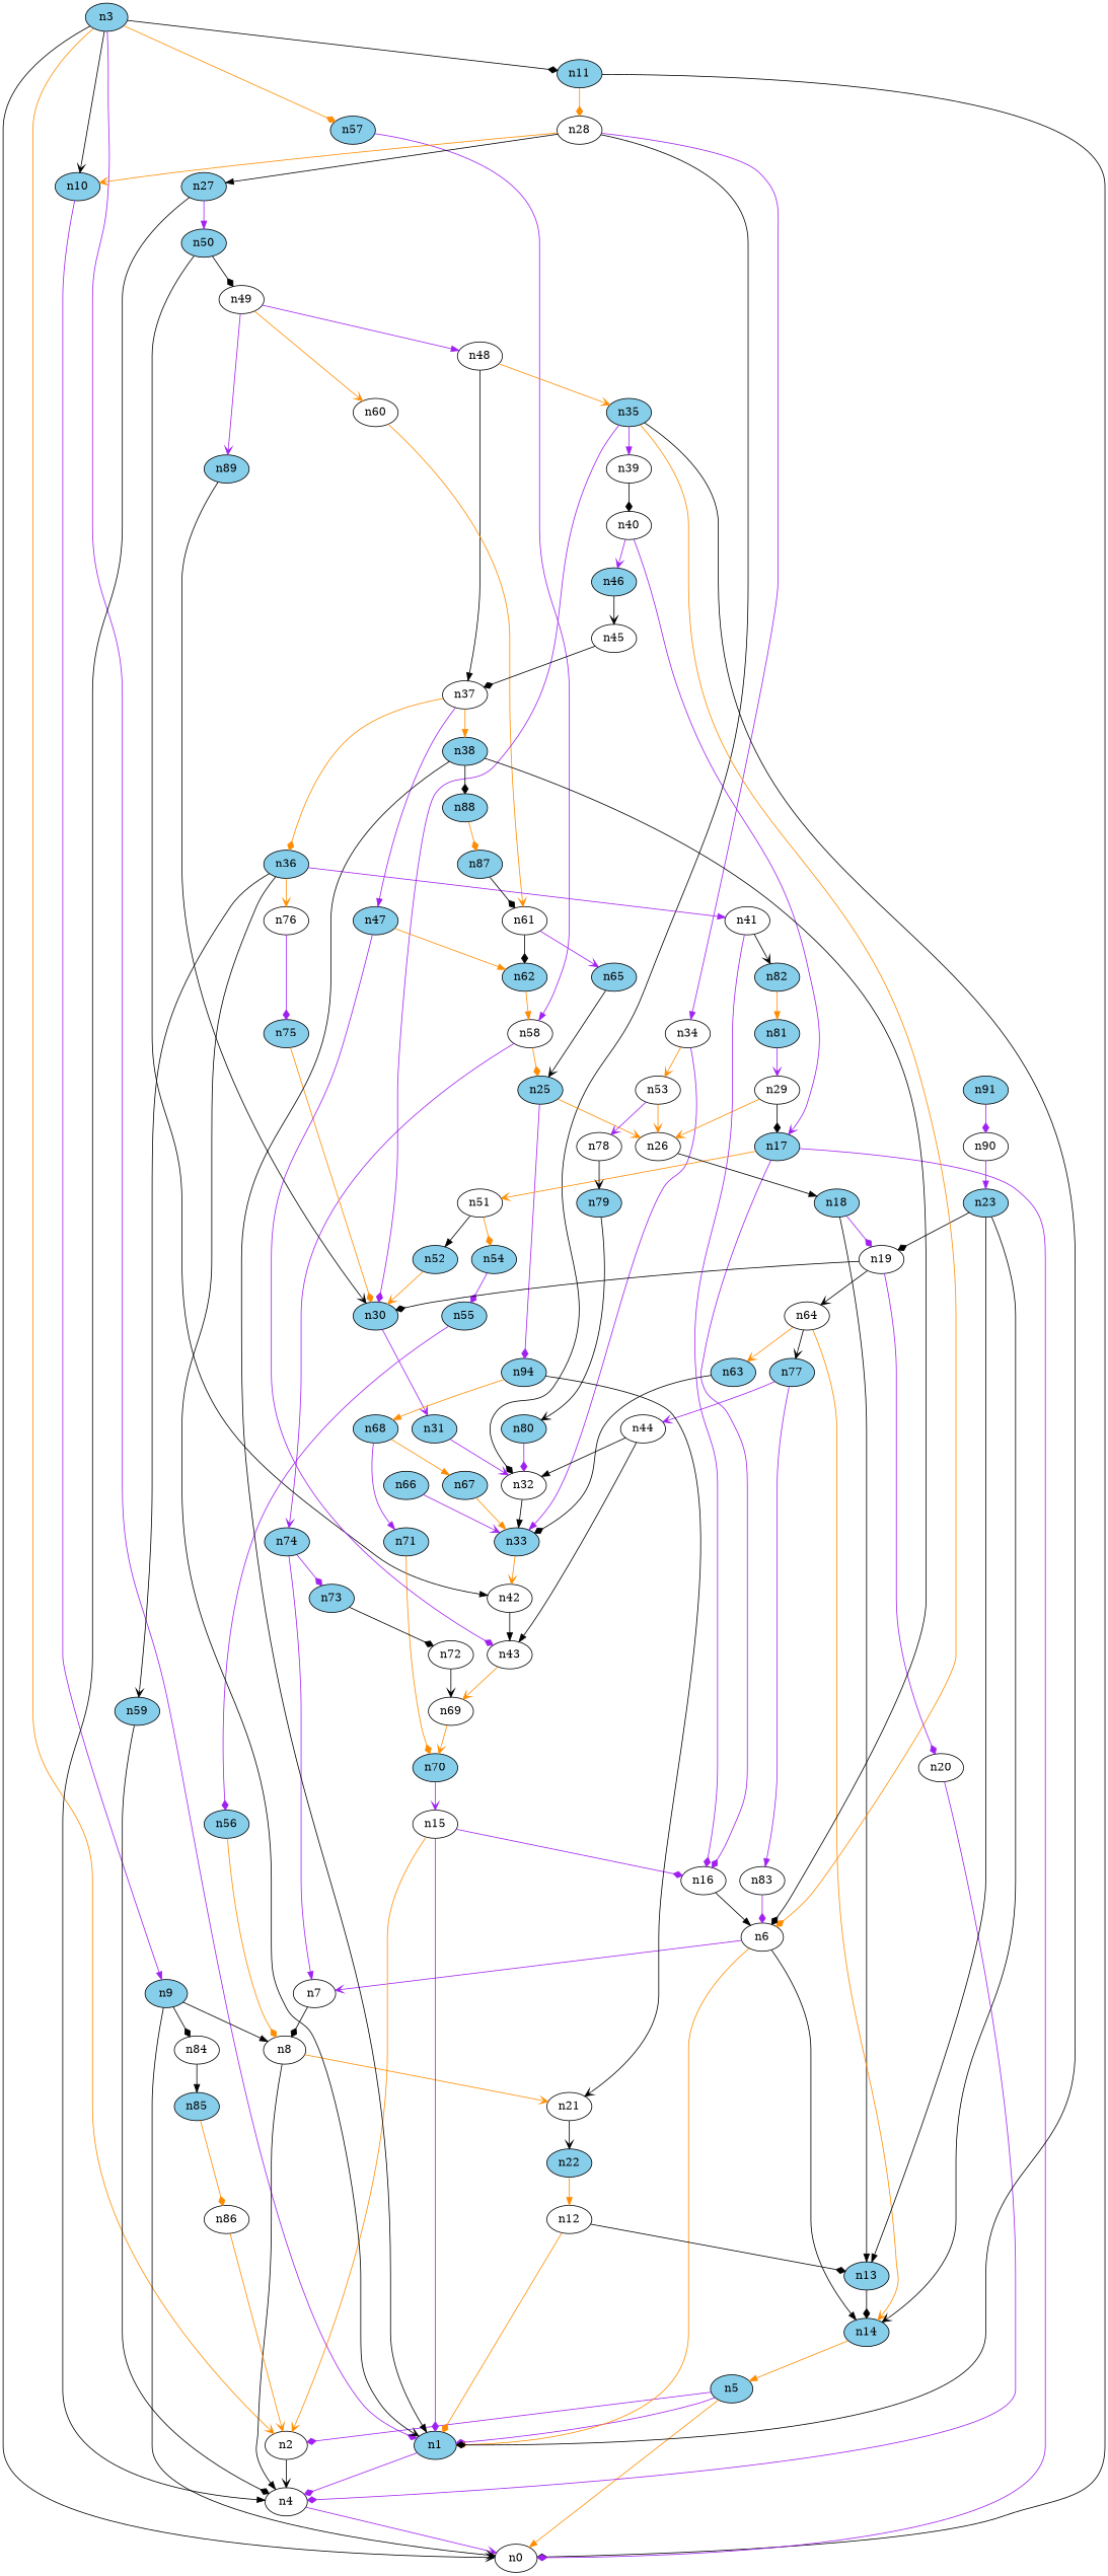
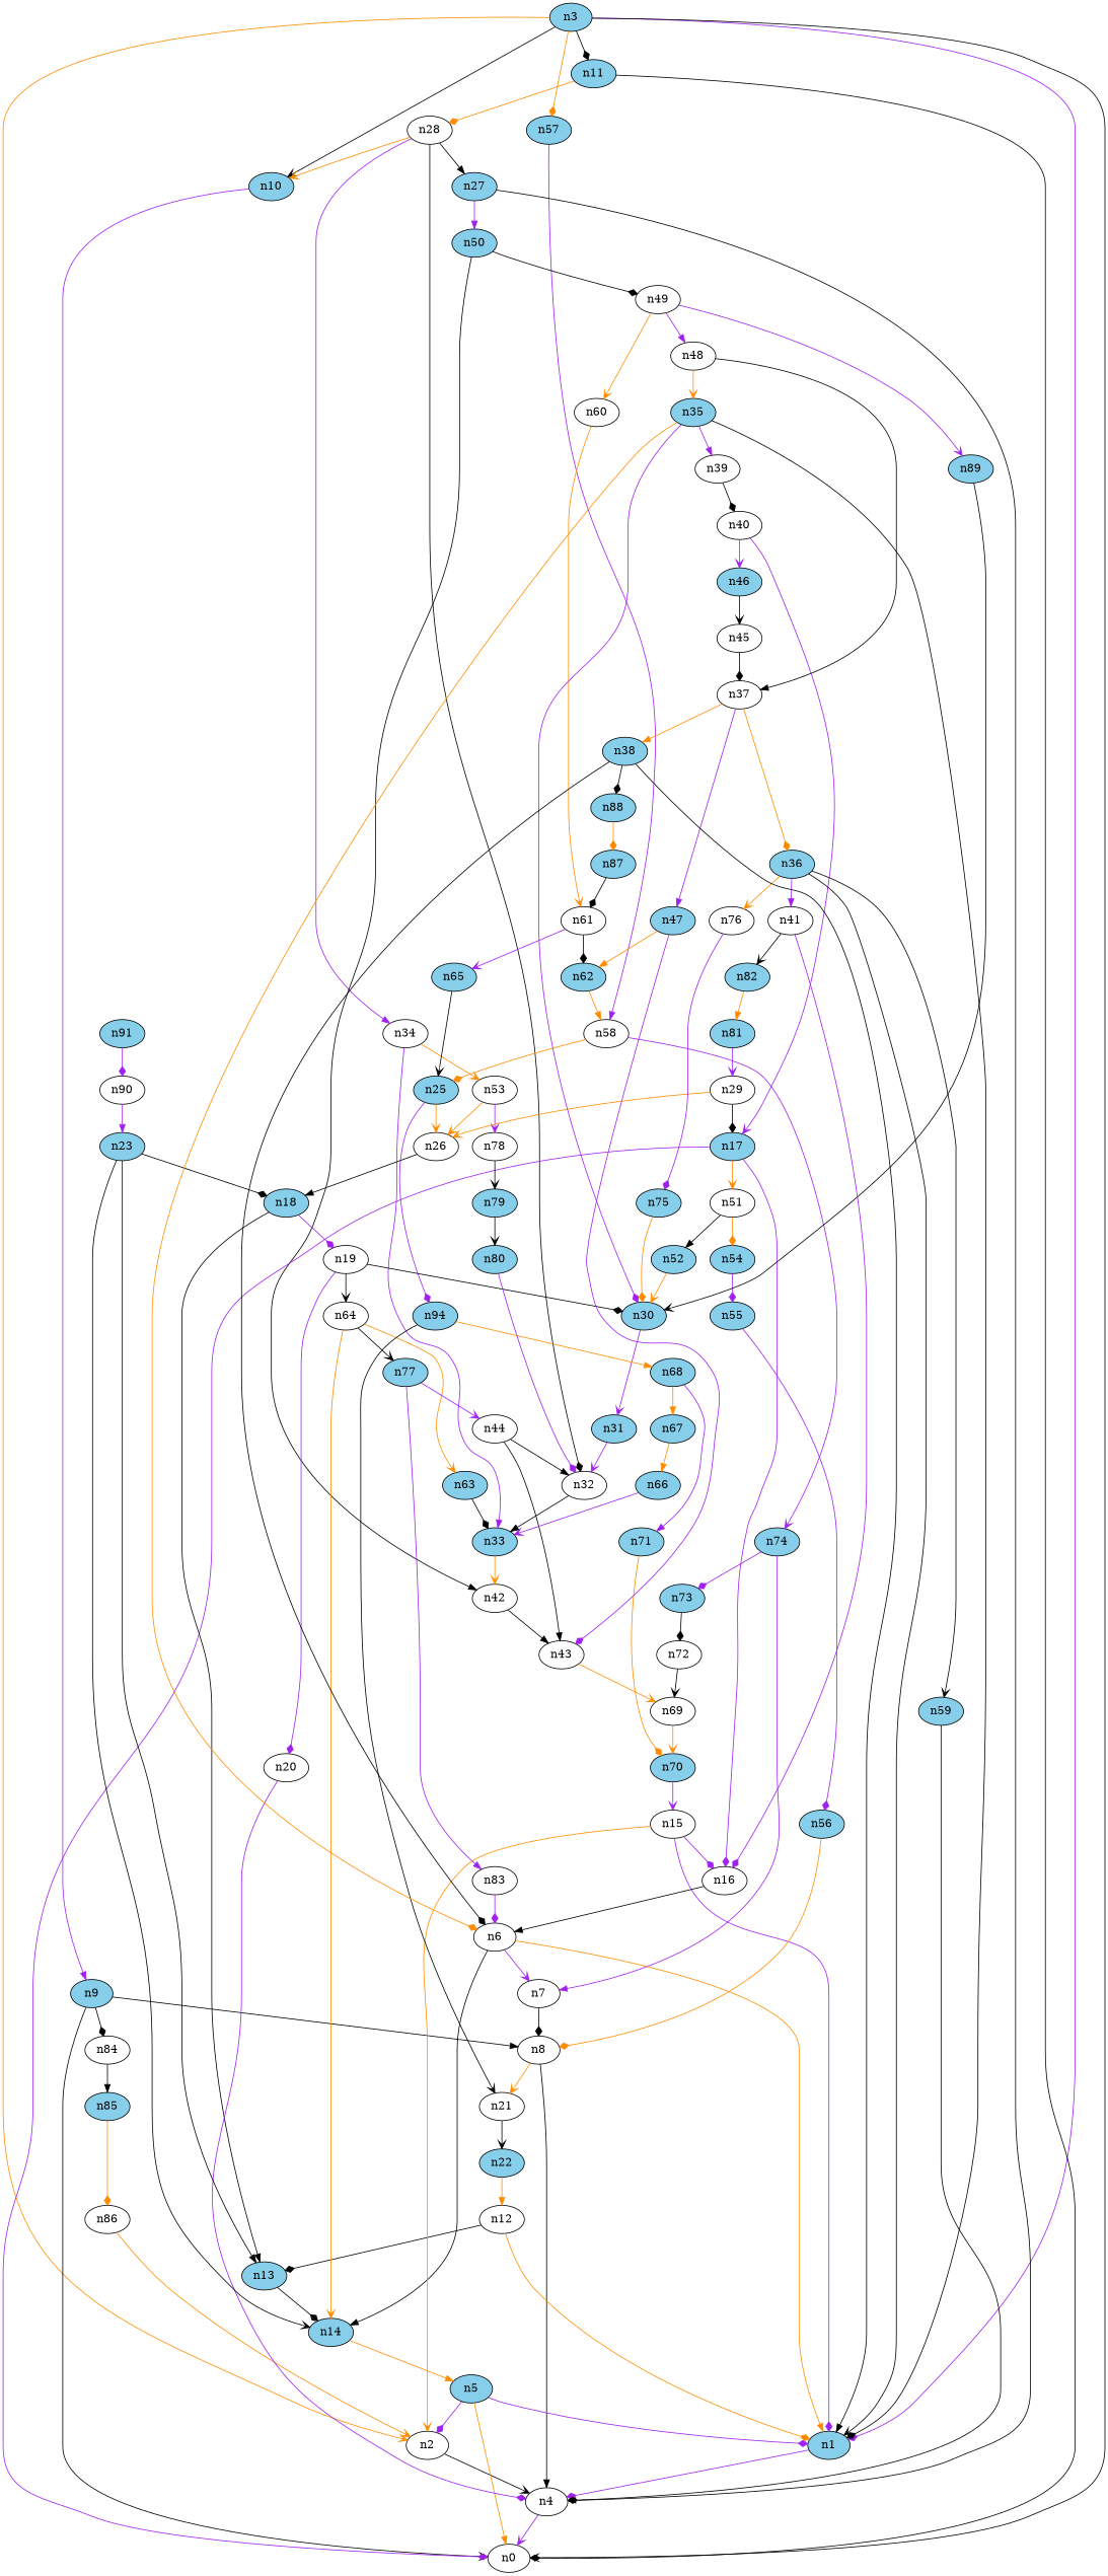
  digraph {
    node [fillcolor=skyblue style=filled]
    edge [arrowhead=diamond color=black]
    n4 [fillcolor=white]
    n1
    n0 [fillcolor=white]
    n2 [fillcolor=white]
    n3
    n10
    n11
    n57
    n9
    n28 [fillcolor=white]
    n58 [fillcolor=white]
    n8 [fillcolor=white]
    n84 [fillcolor=white]
    n27
    n32 [fillcolor=white]
    n34 [fillcolor=white]
    n25
    n74
    n5
    n6 [fillcolor=white]
    n7 [fillcolor=white]
    n14
    n21 [fillcolor=white]
    n22
    n12 [fillcolor=white]
    n85
    n86 [fillcolor=white]
    n50
    n33
    n53 [fillcolor=white]
    n90 [fillcolor=white]
    n91
    n13
    n15 [fillcolor=white]
    n16 [fillcolor=white]
    n17
    n51 [fillcolor=white]
    n52
    n54
    n30
    n55
    n18
    n19 [fillcolor=white]
    n20 [fillcolor=white]
    n64 [fillcolor=white]
    n31
    n63
    n77
    n44 [fillcolor=white]
    n83 [fillcolor=white]
    n23
    n24 [label=n94]
    n68
    n67
    n71
    n66
    n70
    n26 [fillcolor=white]
    n42 [fillcolor=white]
    n49 [fillcolor=white]
    n43 [fillcolor=white]
    n48 [fillcolor=white]
    n60 [fillcolor=white]
    n89
    n78 [fillcolor=white]
    n29 [fillcolor=white]
    n69 [fillcolor=white]
    n79
    n35
    n39 [fillcolor=white]
    n40 [fillcolor=white]
    n46
    n36
    n41 [fillcolor=white]
    n59
    n76 [fillcolor=white]
    n82
    n75
    n81
    n37 [fillcolor=white]
    n38
    n47
    n88
    n62
    n87
    n61 [fillcolor=white]
    n45 [fillcolor=white]
    n65
    n56
    n80
    n73
    n72 [fillcolor=white]
    n4 -> n0 [arrowhead=vee color=purple]
    n1 -> n4 [color=purple]
    n2 -> n4 [arrowhead=vee]
    n3 -> n1 [color=purple]
    n3 -> n0 [arrowhead=vee]
    n3 -> n2 [arrowhead=vee color=darkorange]
    n3 -> n10 [arrowhead=vee]
    n3 -> n11
    n3 -> n57 [color=darkorange]
    n10 -> n9 [arrowhead=normal color=purple]
    n11 -> n0
    n11 -> n28 [color=darkorange]
    n57 -> n58 [arrowhead=normal color=purple]
    n9 -> n0 [arrowhead=vee]
    n9 -> n8 [arrowhead=normal]
    n9 -> n84
    n28 -> n10 [arrowhead=vee color=darkorange]
    n28 -> n27 [arrowhead=normal]
    n28 -> n32
    n28 -> n34 [arrowhead=normal color=purple]
    n58 -> n25 [color=darkorange]
    n58 -> n74 [arrowhead=vee color=purple]
    n8 -> n4 [arrowhead=normal]
    n8 -> n21 [arrowhead=vee color=darkorange]
    n84 -> n85 [arrowhead=normal]
    n27 -> n4 [arrowhead=normal]
    n27 -> n50 [arrowhead=normal color=purple]
    n32 -> n33 [arrowhead=normal]
    n34 -> n33 [arrowhead=normal color=purple]
    n34 -> n53 [arrowhead=vee color=darkorange]
    n25 -> n24 [color=purple]
    n25 -> n26 [arrowhead=vee color=darkorange]
    n74 -> n7 [arrowhead=normal color=purple]
    n74 -> n73 [color=purple]
    n5 -> n1 [color=purple]
    n5 -> n0 [arrowhead=normal color=darkorange]
    n5 -> n2 [color=purple]
    n6 -> n1 [arrowhead=normal color=darkorange]
    n6 -> n7 [arrowhead=vee color=purple]
    n6 -> n14 [arrowhead=normal]
    n7 -> n8
    n14 -> n5 [arrowhead=normal color=darkorange]
    n21 -> n22 [arrowhead=vee]
    n22 -> n12 [arrowhead=normal color=darkorange]
    n12 -> n1 [color=darkorange]
    n12 -> n13
    n85 -> n86 [color=darkorange]
    n86 -> n2 [arrowhead=vee color=darkorange]
    n50 -> n42 [arrowhead=normal]
    n50 -> n49
    n33 -> n42 [arrowhead=vee color=darkorange]
    n53 -> n26 [arrowhead=vee color=darkorange]
    n53 -> n78 [arrowhead=vee color=purple]
    n90 -> n23 [arrowhead=normal color=purple]
    n91 -> n90 [color=purple]
    n13 -> n14
    n15 -> n1 [color=purple]
    n15 -> n2 [arrowhead=vee color=darkorange]
    n15 -> n16 [color=purple]
    n16 -> n6 [arrowhead=normal]
    n17 -> n0 [color=purple]
    n17 -> n16 [color=purple]
    n17 -> n51 [arrowhead=vee color=darkorange]
    n51 -> n52 [arrowhead=normal]
    n51 -> n54 [color=darkorange]
    n52 -> n30 [arrowhead=vee color=darkorange]
    n54 -> n55 [color=purple]
    n30 -> n31 [arrowhead=vee color=purple]
    n55 -> n56 [color=purple]
    n18 -> n13 [arrowhead=normal]
    n18 -> n19 [color=purple]
    n19 -> n30
    n19 -> n20 [color=purple]
    n19 -> n64 [arrowhead=vee]
    n20 -> n4 [color=purple]
    n64 -> n14 [arrowhead=vee color=darkorange]
    n64 -> n63 [arrowhead=vee color=darkorange]
    n64 -> n77 [arrowhead=vee]
    n31 -> n32 [arrowhead=vee color=purple]
    n63 -> n33
    n77 -> n44 [arrowhead=vee color=purple]
    n77 -> n83 [arrowhead=normal color=purple]
    n44 -> n32 [arrowhead=normal]
    n44 -> n43 [arrowhead=normal]
    n83 -> n6 [color=purple]
    n23 -> n14 [arrowhead=vee]
    n23 -> n13 [arrowhead=normal]
-   n23 -> n19
+   n23 -> n18
    n24 -> n21 [arrowhead=vee]
    n24 -> n68 [arrowhead=normal color=darkorange]
    n68 -> n67 [arrowhead=normal color=darkorange]
    n68 -> n71 [arrowhead=normal color=purple]
-   n67 -> n33 [arrowhead=normal color=darkorange]
+   n67 -> n66 [arrowhead=normal color=darkorange]
    n71 -> n70 [color=darkorange]
    n66 -> n33 [arrowhead=vee color=purple]
    n70 -> n15 [arrowhead=vee color=purple]
    n26 -> n18 [arrowhead=normal]
    n42 -> n43 [arrowhead=normal]
    n49 -> n48 [arrowhead=normal color=purple]
    n49 -> n60 [arrowhead=vee color=darkorange]
    n49 -> n89 [arrowhead=vee color=purple]
    n43 -> n69 [arrowhead=vee color=darkorange]
    n48 -> n35 [arrowhead=vee color=darkorange]
    n48 -> n37 [arrowhead=normal]
    n60 -> n61 [arrowhead=vee color=darkorange]
    n89 -> n30 [arrowhead=vee]
    n78 -> n79 [arrowhead=vee]
    n29 -> n17
    n29 -> n26 [arrowhead=vee color=darkorange]
    n69 -> n70 [arrowhead=vee color=darkorange]
    n79 -> n80 [arrowhead=vee]
    n35 -> n1
    n35 -> n6 [color=darkorange]
    n35 -> n30 [color=purple]
    n35 -> n39 [arrowhead=normal color=purple]
    n39 -> n40
    n40 -> n17 [arrowhead=vee color=purple]
    n40 -> n46 [arrowhead=vee color=purple]
    n46 -> n45 [arrowhead=vee]
    n36 -> n1 [arrowhead=vee]
    n36 -> n41 [arrowhead=normal color=purple]
    n36 -> n59 [arrowhead=vee]
    n36 -> n76 [arrowhead=vee color=darkorange]
    n41 -> n16 [color=purple]
    n41 -> n82 [arrowhead=vee]
    n59 -> n4
    n76 -> n75 [color=purple]
    n82 -> n81 [arrowhead=normal color=darkorange]
    n75 -> n30 [color=darkorange]
    n81 -> n29 [arrowhead=vee color=purple]
    n37 -> n36 [color=darkorange]
    n37 -> n38 [arrowhead=normal color=darkorange]
    n37 -> n47 [arrowhead=normal color=purple]
    n38 -> n1 [arrowhead=normal]
    n38 -> n6
    n38 -> n88
    n47 -> n43 [color=purple]
    n47 -> n62 [arrowhead=normal color=darkorange]
    n88 -> n87 [color=darkorange]
    n62 -> n58 [arrowhead=normal color=darkorange]
    n87 -> n61
    n61 -> n62
    n61 -> n65 [arrowhead=vee color=purple]
    n45 -> n37
    n65 -> n25 [arrowhead=vee]
    n56 -> n8 [color=darkorange]
    n80 -> n32 [color=purple]
    n73 -> n72
    n72 -> n69 [arrowhead=vee]
  }
